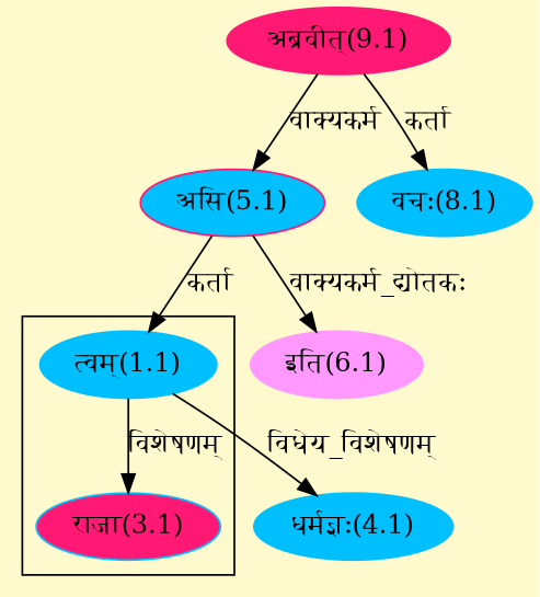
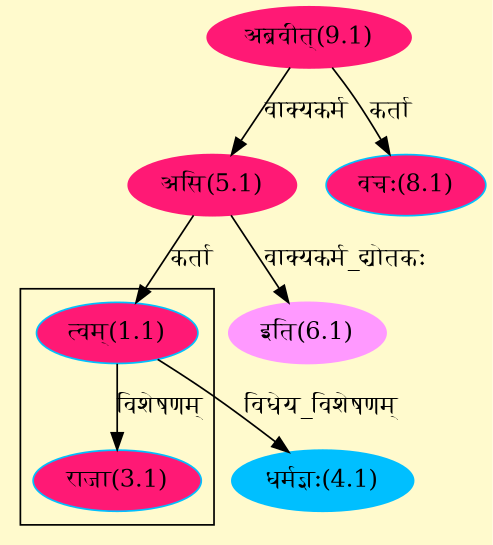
  digraph {
    bgcolor=lemonchiffon1
    compound=true
    rankdir=BT
    node [color="#00BFFF" style=filled]
    edge [dir=back]
    n1 [fillcolor="#FF1975" label="राजा(3.1)"]
-   n2 [label="त्वम्(1.1)"]
-   n3 [color="#FF1975" label="असि(5.1)" fillcolor="#00BFFF"]
+   n2 [label="त्वम्(1.1)" fillcolor="#FF1975"]
+   n3 [color="#FF1975" label="असि(5.1)"]
    n4 [color="#FF1975" label="अब्रवीत्(9.1)"]
    n5 [label="धर्मज्ञः(4.1)"]
    n6 [color="#FF99FF" label="इति(6.1)"]
-   n7 [label="वचः(8.1)"]
+   n7 [label="वचः(8.1)" fillcolor="#FF1975"]
    subgraph cluster_1 {
      n1
      n2
    }
    n1 -> n2 [label="विशेषणम्"]
    n2 -> n3 [label="कर्ता"]
    n3 -> n4 [label="वाक्यकर्म"]
    n5 -> n2 [label="विधेय_विशेषणम्"]
    n6 -> n3 [label="वाक्यकर्म_द्योतकः"]
    n7 -> n4 [label="कर्ता"]
  }
